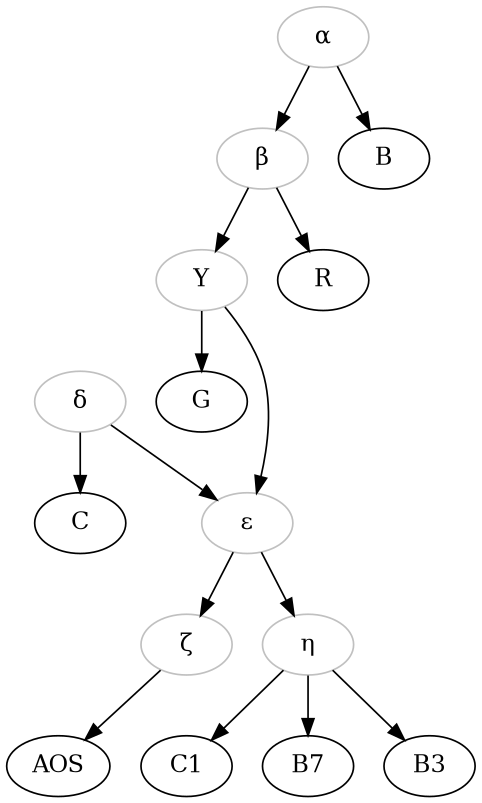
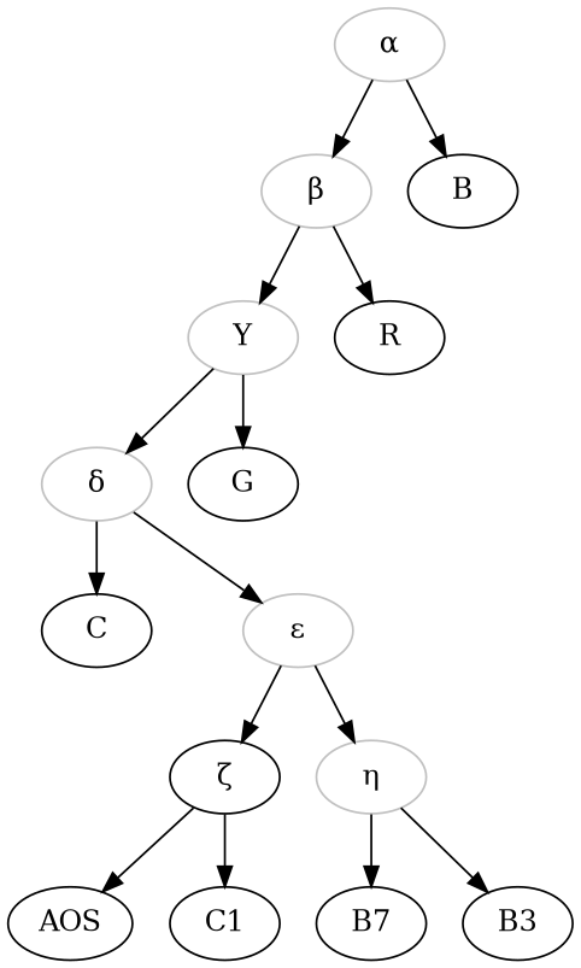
  digraph {
    n1 [color=grey label="α"]
    n2 [color=grey label="β"]
    B
    n4 [color=grey label=Y]
    R
    n6 [color=grey label="δ"]
    G
    C
    n9 [color=grey label="ε"]
-   n10 [color=grey label="ζ"]
+   n10 [color=black label="ζ"]
    n11 [color=grey label="η"]
    AOS
    C1
    n14 [label=B7]
    B3
    n1 -> n2
    n1 -> B
    n2 -> n4
    n2 -> R
-   n4 -> n9
+   n4 -> n6
    n4 -> G
    n6 -> C
    n6 -> n9
    n9 -> n10
    n9 -> n11
    n10 -> AOS
-   n11 -> C1
+   n10 -> C1
    n11 -> n14
    n11 -> B3
  }
